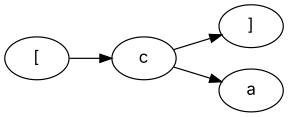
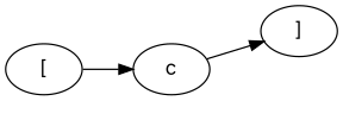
  digraph {
    fontname=Inter
    rankdir=LR
    node [fontname=Inter]
    edge [fontname=Inter]
    n1 [label="["]
    n2 [label=c]
    n3 [label="]"]
-   n4 [label=a]
    n1 -> n2
    n2 -> n3
-   n2 -> n4
  }
